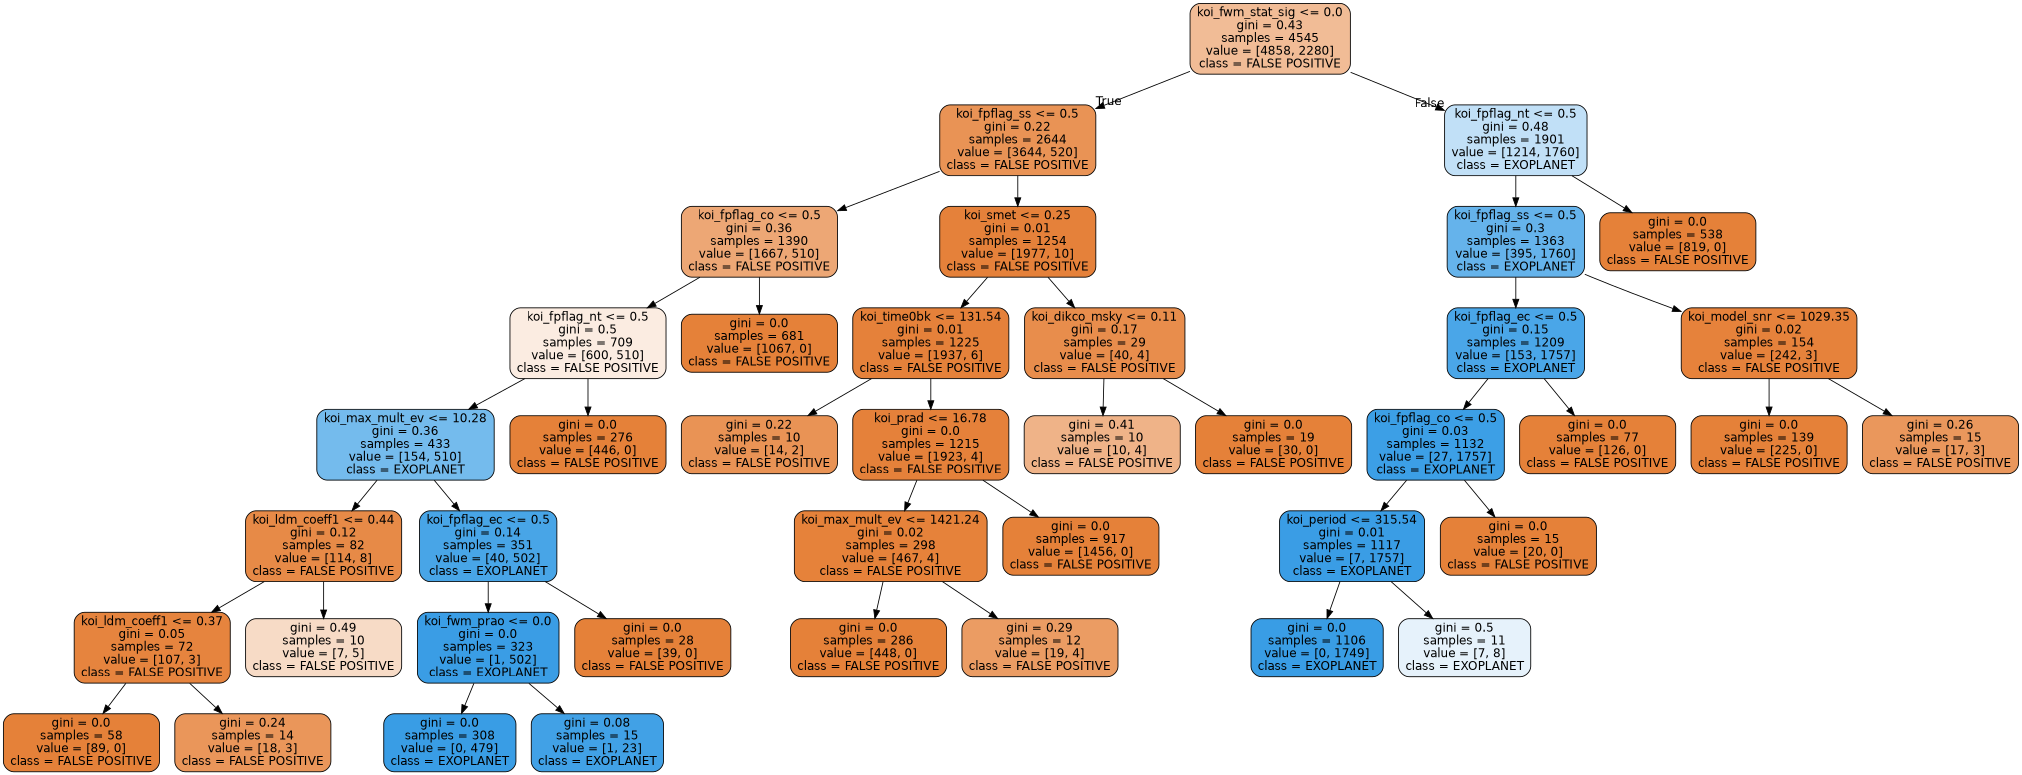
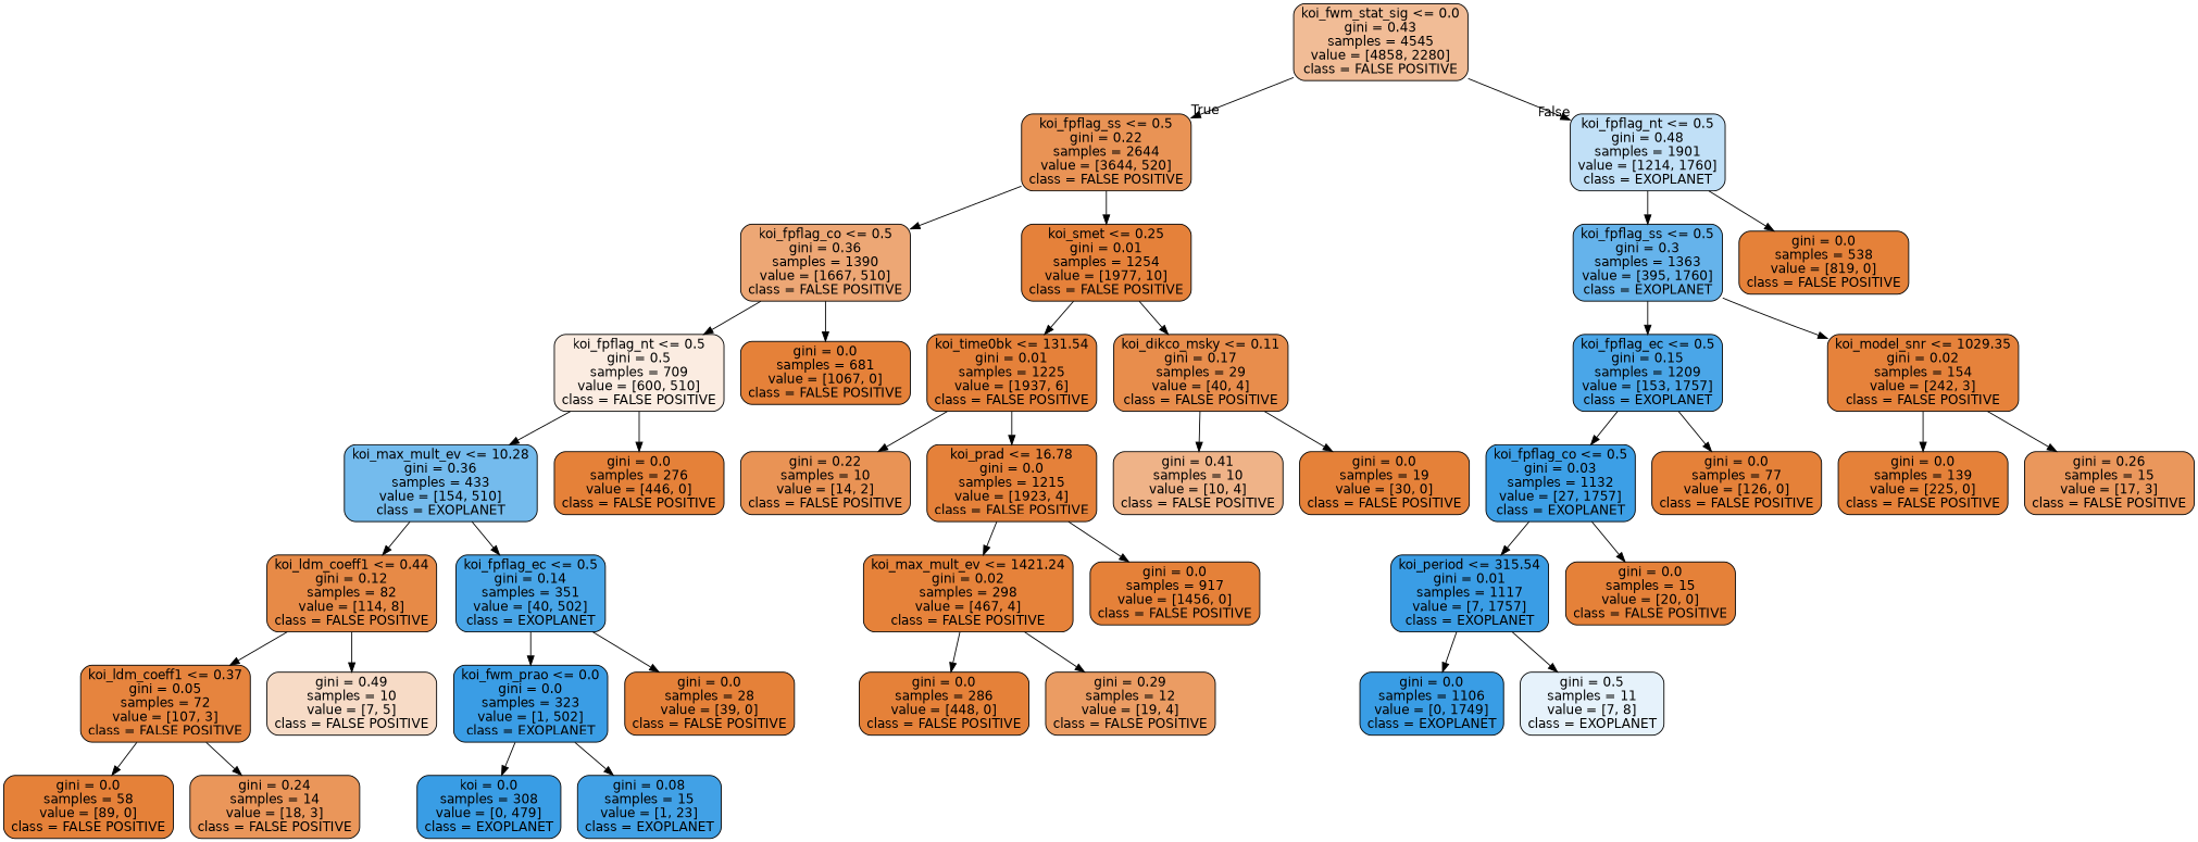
  digraph {
    node [color=black fillcolor="#e58139ff" fontname=helvetica shape=box style="filled, rounded"]
    edge [fontname=helvetica]
    n1 [fillcolor="#e5813987" label="koi_fwm_stat_sig <= 0.0\ngini = 0.43\nsamples = 4545\nvalue = [4858, 2280]\nclass = FALSE POSITIVE"]
    n2 [fillcolor="#e58139db" label="koi_fpflag_ss <= 0.5\ngini = 0.22\nsamples = 2644\nvalue = [3644, 520]\nclass = FALSE POSITIVE"]
    n3 [fillcolor="#399de54f" label="koi_fpflag_nt <= 0.5\ngini = 0.48\nsamples = 1901\nvalue = [1214, 1760]\nclass = EXOPLANET"]
    n4 [fillcolor="#e58139b1" label="koi_fpflag_co <= 0.5\ngini = 0.36\nsamples = 1390\nvalue = [1667, 510]\nclass = FALSE POSITIVE"]
    n5 [fillcolor="#e58139fe" label="koi_smet <= 0.25\ngini = 0.01\nsamples = 1254\nvalue = [1977, 10]\nclass = FALSE POSITIVE"]
    n6 [fillcolor="#e5813926" label="koi_fpflag_nt <= 0.5\ngini = 0.5\nsamples = 709\nvalue = [600, 510]\nclass = FALSE POSITIVE"]
    n7 [label="gini = 0.0\nsamples = 681\nvalue = [1067, 0]\nclass = FALSE POSITIVE"]
    n8 [fillcolor="#399de5b2" label="koi_max_mult_ev <= 10.28\ngini = 0.36\nsamples = 433\nvalue = [154, 510]\nclass = EXOPLANET"]
    n9 [label="gini = 0.0\nsamples = 276\nvalue = [446, 0]\nclass = FALSE POSITIVE"]
    n10 [fillcolor="#e58139ed" label="koi_ldm_coeff1 <= 0.44\ngini = 0.12\nsamples = 82\nvalue = [114, 8]\nclass = FALSE POSITIVE"]
    n11 [fillcolor="#399de5eb" label="koi_fpflag_ec <= 0.5\ngini = 0.14\nsamples = 351\nvalue = [40, 502]\nclass = EXOPLANET"]
    n12 [fillcolor="#e58139f8" label="koi_ldm_coeff1 <= 0.37\ngini = 0.05\nsamples = 72\nvalue = [107, 3]\nclass = FALSE POSITIVE"]
    n13 [fillcolor="#e5813949" label="gini = 0.49\nsamples = 10\nvalue = [7, 5]\nclass = FALSE POSITIVE"]
    n14 [label="gini = 0.0\nsamples = 58\nvalue = [89, 0]\nclass = FALSE POSITIVE"]
    n15 [fillcolor="#e58139d4" label="gini = 0.24\nsamples = 14\nvalue = [18, 3]\nclass = FALSE POSITIVE"]
    n16 [fillcolor="#399de5fe" label="koi_fwm_prao <= 0.0\ngini = 0.0\nsamples = 323\nvalue = [1, 502]\nclass = EXOPLANET"]
    n17 [label="gini = 0.0\nsamples = 28\nvalue = [39, 0]\nclass = FALSE POSITIVE"]
-   n18 [fillcolor="#399de5ff" label="gini = 0.0\nsamples = 308\nvalue = [0, 479]\nclass = EXOPLANET"]
+   n18 [fillcolor="#399de5ff" label="koi = 0.0\nsamples = 308\nvalue = [0, 479]\nclass = EXOPLANET"]
    n19 [fillcolor="#399de5f4" label="gini = 0.08\nsamples = 15\nvalue = [1, 23]\nclass = EXOPLANET"]
    n20 [fillcolor="#e58139fe" label="koi_time0bk <= 131.54\ngini = 0.01\nsamples = 1225\nvalue = [1937, 6]\nclass = FALSE POSITIVE"]
    n21 [fillcolor="#e58139e6" label="koi_dikco_msky <= 0.11\ngini = 0.17\nsamples = 29\nvalue = [40, 4]\nclass = FALSE POSITIVE"]
    n22 [fillcolor="#e58139db" label="gini = 0.22\nsamples = 10\nvalue = [14, 2]\nclass = FALSE POSITIVE"]
    n23 [fillcolor="#e58139fe" label="koi_prad <= 16.78\ngini = 0.0\nsamples = 1215\nvalue = [1923, 4]\nclass = FALSE POSITIVE"]
    n24 [fillcolor="#e58139fd" label="koi_max_mult_ev <= 1421.24\ngini = 0.02\nsamples = 298\nvalue = [467, 4]\nclass = FALSE POSITIVE"]
    n25 [label="gini = 0.0\nsamples = 917\nvalue = [1456, 0]\nclass = FALSE POSITIVE"]
    n26 [label="gini = 0.0\nsamples = 286\nvalue = [448, 0]\nclass = FALSE POSITIVE"]
    n27 [fillcolor="#e58139c9" label="gini = 0.29\nsamples = 12\nvalue = [19, 4]\nclass = FALSE POSITIVE"]
    n28 [fillcolor="#e5813999" label="gini = 0.41\nsamples = 10\nvalue = [10, 4]\nclass = FALSE POSITIVE"]
    n29 [label="gini = 0.0\nsamples = 19\nvalue = [30, 0]\nclass = FALSE POSITIVE"]
    n30 [fillcolor="#399de5c6" label="koi_fpflag_ss <= 0.5\ngini = 0.3\nsamples = 1363\nvalue = [395, 1760]\nclass = EXOPLANET"]
    n31 [label="gini = 0.0\nsamples = 538\nvalue = [819, 0]\nclass = FALSE POSITIVE"]
    n32 [fillcolor="#399de5e9" label="koi_fpflag_ec <= 0.5\ngini = 0.15\nsamples = 1209\nvalue = [153, 1757]\nclass = EXOPLANET"]
    n33 [fillcolor="#e58139fc" label="koi_model_snr <= 1029.35\ngini = 0.02\nsamples = 154\nvalue = [242, 3]\nclass = FALSE POSITIVE"]
    n34 [fillcolor="#399de5fb" label="koi_fpflag_co <= 0.5\ngini = 0.03\nsamples = 1132\nvalue = [27, 1757]\nclass = EXOPLANET"]
    n35 [label="gini = 0.0\nsamples = 77\nvalue = [126, 0]\nclass = FALSE POSITIVE"]
    n36 [fillcolor="#399de5fe" label="koi_period <= 315.54\ngini = 0.01\nsamples = 1117\nvalue = [7, 1757]\nclass = EXOPLANET"]
    n37 [label="gini = 0.0\nsamples = 15\nvalue = [20, 0]\nclass = FALSE POSITIVE"]
    n38 [fillcolor="#399de5ff" label="gini = 0.0\nsamples = 1106\nvalue = [0, 1749]\nclass = EXOPLANET"]
    n39 [fillcolor="#399de520" label="gini = 0.5\nsamples = 11\nvalue = [7, 8]\nclass = EXOPLANET"]
    n40 [label="gini = 0.0\nsamples = 139\nvalue = [225, 0]\nclass = FALSE POSITIVE"]
    n41 [fillcolor="#e58139d2" label="gini = 0.26\nsamples = 15\nvalue = [17, 3]\nclass = FALSE POSITIVE"]
    n1 -> n2 [headlabel=True labelangle=45 labeldistance=2.5]
    n1 -> n3 [headlabel=False labelangle=-45 labeldistance=2.5]
    n2 -> n4
    n2 -> n5
    n3 -> n30
    n3 -> n31
    n4 -> n6
    n4 -> n7
    n5 -> n20
    n5 -> n21
    n6 -> n8
    n6 -> n9
    n8 -> n10
    n8 -> n11
    n10 -> n12
    n10 -> n13
    n11 -> n16
    n11 -> n17
    n12 -> n14
    n12 -> n15
    n16 -> n18
    n16 -> n19
    n20 -> n22
    n20 -> n23
    n21 -> n28
    n21 -> n29
    n23 -> n24
    n23 -> n25
    n24 -> n26
    n24 -> n27
    n30 -> n32
    n30 -> n33
    n32 -> n34
    n32 -> n35
    n33 -> n40
    n33 -> n41
    n34 -> n36
    n34 -> n37
    n36 -> n38
    n36 -> n39
  }
